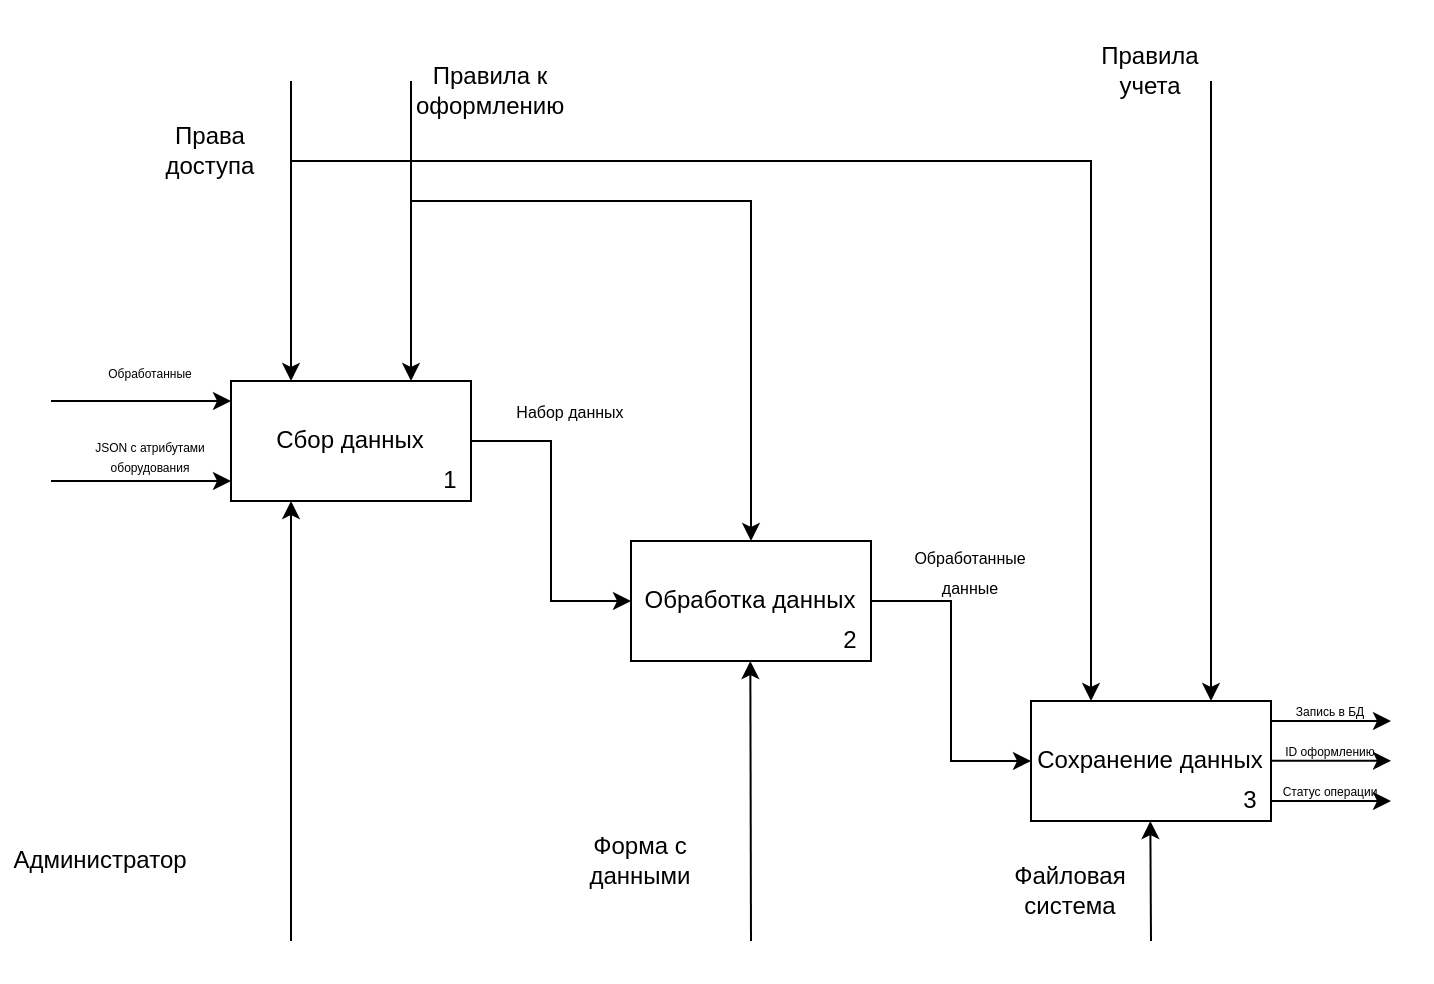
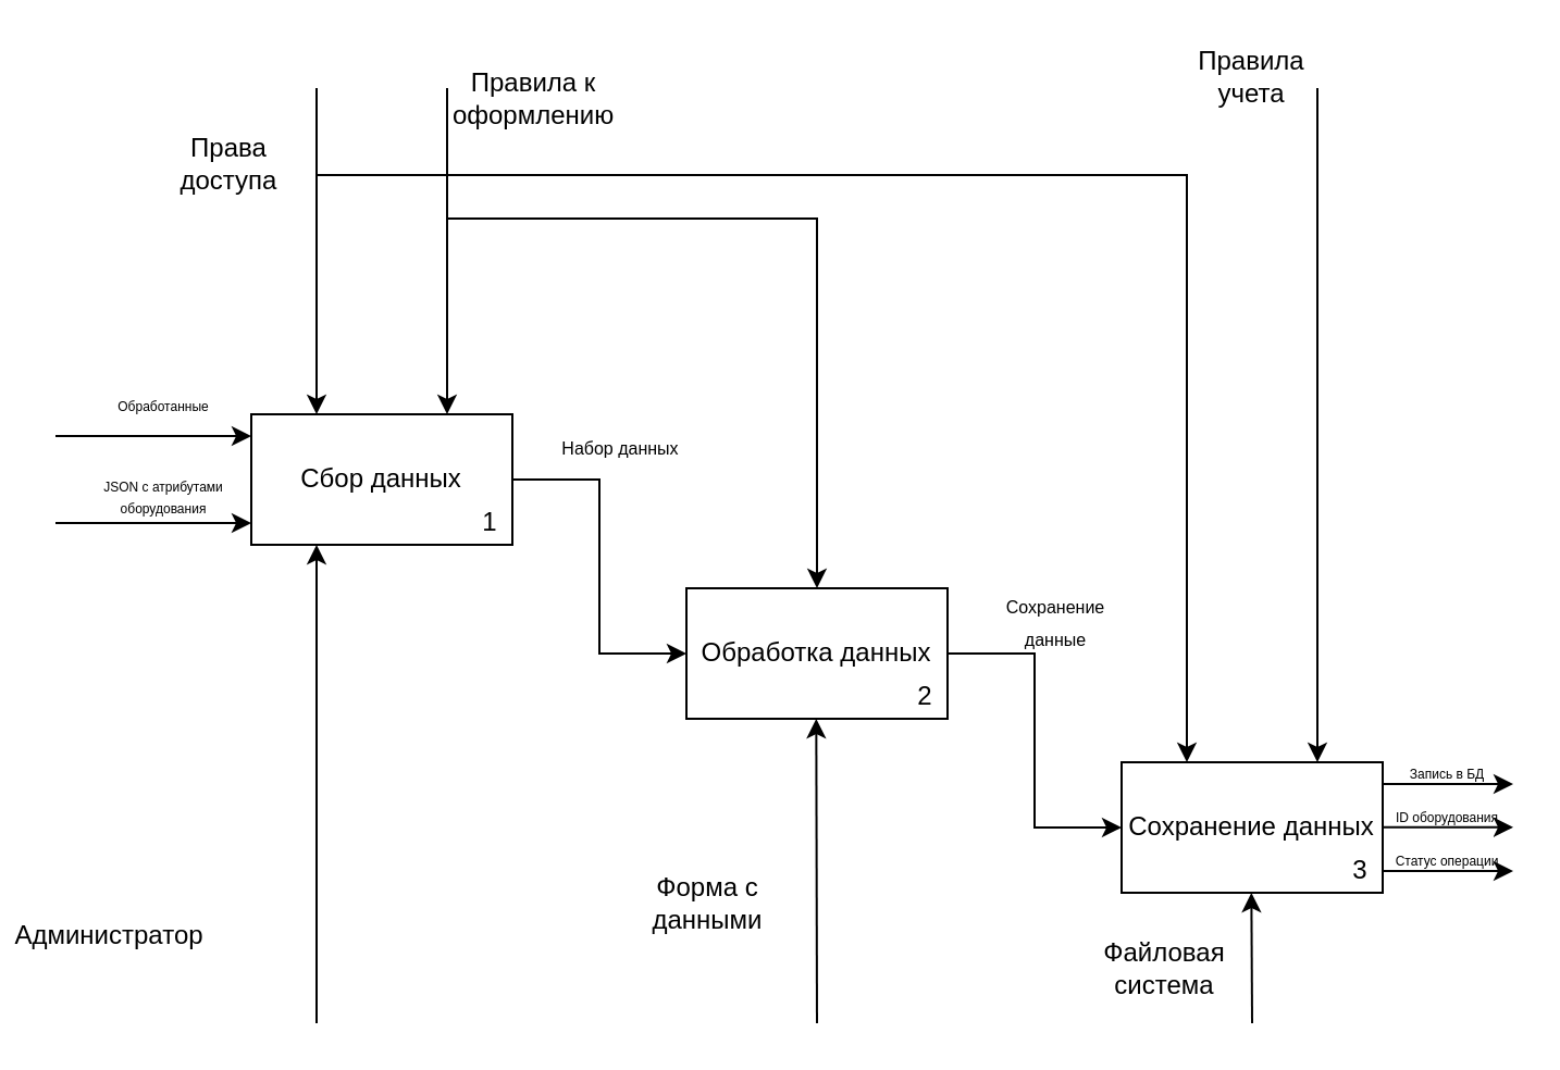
  <mxCell id="0" />
  <mxCell id="1" parent="0" />
  <mxCell id="2" value="Сбор данных" style="rounded=0;whiteSpace=wrap;html=1;" parent="1" vertex="1"><mxGeometry x="115" y="190" width="120" height="60" as="geometry" /></mxCell>
  <mxCell id="3" value="" style="endArrow=classic;html=1;rounded=0;entryX=0;entryY=0.5;entryDx=0;entryDy=0;" edge="1" parent="1"><mxGeometry width="50" height="50" relative="1" as="geometry"><mxPoint x="25" y="200" as="sourcePoint" /><mxPoint x="115" y="200" as="targetPoint" /></mxGeometry></mxCell>
  <mxCell id="4" value="" style="endArrow=classic;html=1;rounded=0;" edge="1" parent="1"><mxGeometry width="50" height="50" relative="1" as="geometry"><mxPoint x="145" y="470" as="sourcePoint" /><mxPoint x="145" y="250" as="targetPoint" /></mxGeometry></mxCell>
  <mxCell id="5" value="Администратор" style="text;html=1;align=center;verticalAlign=middle;whiteSpace=wrap;rounded=0;" vertex="1" parent="1"><mxGeometry x="20" y="415" width="60" height="30" as="geometry" /></mxCell>
  <mxCell id="6" value="Обработка данных" style="rounded=0;whiteSpace=wrap;html=1;" vertex="1" parent="1"><mxGeometry x="315" y="270" width="120" height="60" as="geometry" /></mxCell>
  <mxCell id="7" value="Сохранение данных" style="rounded=0;whiteSpace=wrap;html=1;" vertex="1" parent="1"><mxGeometry x="515" y="350" width="120" height="60" as="geometry" /></mxCell>
  <mxCell id="8" value="" style="endArrow=classic;html=1;rounded=0;entryX=0;entryY=0.5;entryDx=0;entryDy=0;" edge="1" parent="1" target="6"><mxGeometry width="50" height="50" relative="1" as="geometry"><mxPoint x="235" y="220" as="sourcePoint" /><mxPoint x="325" y="220" as="targetPoint" /><Array as="points"><mxPoint x="275" y="220" /><mxPoint x="275" y="300" /></Array></mxGeometry></mxCell>
  <mxCell id="9" value="" style="endArrow=classic;html=1;rounded=0;entryX=0;entryY=0.5;entryDx=0;entryDy=0;" edge="1" parent="1"><mxGeometry width="50" height="50" relative="1" as="geometry"><mxPoint x="435" y="300" as="sourcePoint" /><mxPoint x="515" y="380" as="targetPoint" /><Array as="points"><mxPoint x="475" y="300" /><mxPoint x="475" y="380" /></Array></mxGeometry></mxCell>
  <mxCell id="10" value="" style="endArrow=classic;html=1;rounded=0;" edge="1" parent="1"><mxGeometry width="50" height="50" relative="1" as="geometry"><mxPoint x="635" y="360" as="sourcePoint" /><mxPoint x="695" y="360" as="targetPoint" /></mxGeometry></mxCell>
  <mxCell id="11" value="" style="endArrow=classic;html=1;rounded=0;" edge="1" parent="1"><mxGeometry width="50" height="50" relative="1" as="geometry"><mxPoint x="635" y="379.88" as="sourcePoint" /><mxPoint x="695" y="379.88" as="targetPoint" /></mxGeometry></mxCell>
  <mxCell id="12" value="&lt;h6&gt;&lt;font style=&quot;font-size: 6px; font-weight: normal;&quot;&gt;Запись в БД&lt;/font&gt;&lt;/h6&gt;" style="text;html=1;align=center;verticalAlign=middle;whiteSpace=wrap;rounded=0;" vertex="1" parent="1"><mxGeometry x="635" y="350" width="60" height="10" as="geometry" /></mxCell>
- <mxCell id="13" value="&lt;h6&gt;&lt;span style=&quot;font-size: 6px; font-weight: 400;&quot;&gt;ID оформлению&lt;/span&gt;&lt;/h6&gt;" style="text;html=1;align=center;verticalAlign=middle;whiteSpace=wrap;rounded=0;" vertex="1" parent="1"><mxGeometry x="635" y="370" width="60" height="10" as="geometry" /></mxCell>
+ <mxCell id="13" value="&lt;h6&gt;&lt;span style=&quot;font-size: 6px; font-weight: 400;&quot;&gt;ID оборудования&lt;/span&gt;&lt;/h6&gt;" style="text;html=1;align=center;verticalAlign=middle;whiteSpace=wrap;rounded=0;" vertex="1" parent="1"><mxGeometry x="635" y="370" width="60" height="10" as="geometry" /></mxCell>
  <mxCell id="14" value="" style="endArrow=classic;html=1;rounded=0;" edge="1" parent="1"><mxGeometry width="50" height="50" relative="1" as="geometry"><mxPoint x="635" y="400" as="sourcePoint" /><mxPoint x="695" y="400" as="targetPoint" /></mxGeometry></mxCell>
  <mxCell id="15" value="&lt;h6&gt;&lt;span style=&quot;font-size: 6px; font-weight: 400;&quot;&gt;Статус операции&lt;/span&gt;&lt;/h6&gt;" style="text;html=1;align=center;verticalAlign=middle;whiteSpace=wrap;rounded=0;" vertex="1" parent="1"><mxGeometry x="635" y="390" width="60" height="10" as="geometry" /></mxCell>
  <mxCell id="16" value="&lt;h6&gt;&lt;font style=&quot;font-size: 6px; font-weight: normal;&quot;&gt;JSON с атрибутами оборудования&lt;/font&gt;&lt;/h6&gt;" style="text;html=1;align=center;verticalAlign=middle;whiteSpace=wrap;rounded=0;" vertex="1" parent="1"><mxGeometry x="45" y="220" width="60" height="15" as="geometry" /></mxCell>
  <mxCell id="17" value="&lt;font style=&quot;font-size: 6px;&quot;&gt;Обработанные&lt;/font&gt;" style="text;html=1;align=center;verticalAlign=middle;whiteSpace=wrap;rounded=0;" vertex="1" parent="1"><mxGeometry x="45" y="180" width="60" height="10" as="geometry" /></mxCell>
  <mxCell id="18" value="" style="endArrow=classic;html=1;rounded=0;entryX=0;entryY=0.5;entryDx=0;entryDy=0;" edge="1" parent="1"><mxGeometry width="50" height="50" relative="1" as="geometry"><mxPoint x="25" y="240" as="sourcePoint" /><mxPoint x="115" y="240" as="targetPoint" /></mxGeometry></mxCell>
  <mxCell id="19" value="1" style="text;html=1;align=center;verticalAlign=middle;whiteSpace=wrap;rounded=0;" vertex="1" parent="1"><mxGeometry x="215" y="230" width="20" height="20" as="geometry" /></mxCell>
  <mxCell id="20" value="2" style="text;html=1;align=center;verticalAlign=middle;whiteSpace=wrap;rounded=0;" vertex="1" parent="1"><mxGeometry x="415" y="310" width="20" height="20" as="geometry" /></mxCell>
  <mxCell id="21" value="3" style="text;html=1;align=center;verticalAlign=middle;whiteSpace=wrap;rounded=0;" vertex="1" parent="1"><mxGeometry x="615" y="390" width="20" height="20" as="geometry" /></mxCell>
  <mxCell id="22" value="" style="endArrow=classic;html=1;rounded=0;" edge="1" parent="1"><mxGeometry width="50" height="50" relative="1" as="geometry"><mxPoint x="145" y="40" as="sourcePoint" /><mxPoint x="145" y="190" as="targetPoint" /></mxGeometry></mxCell>
  <mxCell id="23" value="Права доступа" style="text;html=1;align=center;verticalAlign=middle;whiteSpace=wrap;rounded=0;" vertex="1" parent="1"><mxGeometry x="75" y="60" width="60" height="30" as="geometry" /></mxCell>
  <mxCell id="24" value="" style="endArrow=classic;html=1;rounded=0;entryX=0.25;entryY=0;entryDx=0;entryDy=0;" edge="1" parent="1" target="7"><mxGeometry width="50" height="50" relative="1" as="geometry"><mxPoint x="145" y="80" as="sourcePoint" /><mxPoint x="265" y="80" as="targetPoint" /><Array as="points"><mxPoint x="545" y="80" /></Array></mxGeometry></mxCell>
  <mxCell id="25" value="" style="endArrow=classic;html=1;rounded=0;" edge="1" parent="1"><mxGeometry width="50" height="50" relative="1" as="geometry"><mxPoint x="205" y="40" as="sourcePoint" /><mxPoint x="205" y="190" as="targetPoint" /></mxGeometry></mxCell>
  <mxCell id="26" value="Правила к оформлению" style="text;html=1;align=center;verticalAlign=middle;whiteSpace=wrap;rounded=0;" vertex="1" parent="1"><mxGeometry x="215" y="30" width="60" height="30" as="geometry" /></mxCell>
  <mxCell id="27" value="" style="endArrow=classic;html=1;rounded=0;entryX=0.5;entryY=0;entryDx=0;entryDy=0;" edge="1" parent="1" target="6"><mxGeometry width="50" height="50" relative="1" as="geometry"><mxPoint x="205" y="100" as="sourcePoint" /><mxPoint x="555" y="360" as="targetPoint" /><Array as="points"><mxPoint x="375" y="100" /></Array></mxGeometry></mxCell>
  <mxCell id="28" value="" style="endArrow=classic;html=1;rounded=0;" edge="1" parent="1"><mxGeometry width="50" height="50" relative="1" as="geometry"><mxPoint x="375" y="470" as="sourcePoint" /><mxPoint x="374.66" y="330" as="targetPoint" /></mxGeometry></mxCell>
- <mxCell id="29" value="Форма с данными" style="text;html=1;align=center;verticalAlign=middle;whiteSpace=wrap;rounded=0;" vertex="1" parent="1"><mxGeometry x="290" y="415" width="60" height="30" as="geometry" /></mxCell>
+ <mxCell id="29" value="Форма с данными" style="text;html=1;align=center;verticalAlign=middle;whiteSpace=wrap;rounded=0;" vertex="1" parent="1"><mxGeometry x="295" y="400" width="60" height="30" as="geometry" /></mxCell>
  <mxCell id="30" value="&lt;font style=&quot;font-size: 8px;&quot;&gt;Набор данных&lt;/font&gt;" style="text;html=1;align=center;verticalAlign=middle;whiteSpace=wrap;rounded=0;" vertex="1" parent="1"><mxGeometry x="255" y="200" width="60" height="10" as="geometry" /></mxCell>
- <mxCell id="31" value="&lt;font style=&quot;font-size: 8px;&quot;&gt;Обработанные данные&lt;/font&gt;" style="text;html=1;align=center;verticalAlign=middle;whiteSpace=wrap;rounded=0;" vertex="1" parent="1"><mxGeometry x="455" y="280" width="60" height="10" as="geometry" /></mxCell>
+ <mxCell id="31" value="&lt;font style=&quot;font-size: 8px;&quot;&gt;Сохранение данные&lt;/font&gt;" style="text;html=1;align=center;verticalAlign=middle;whiteSpace=wrap;rounded=0;" vertex="1" parent="1"><mxGeometry x="455" y="280" width="60" height="10" as="geometry" /></mxCell>
  <mxCell id="32" value="" style="endArrow=classic;html=1;rounded=0;" edge="1" parent="1"><mxGeometry width="50" height="50" relative="1" as="geometry"><mxPoint x="575" y="470" as="sourcePoint" /><mxPoint x="574.66" y="410" as="targetPoint" /></mxGeometry></mxCell>
  <mxCell id="33" value="Файловая система" style="text;html=1;align=center;verticalAlign=middle;whiteSpace=wrap;rounded=0;" vertex="1" parent="1"><mxGeometry x="505" y="430" width="60" height="30" as="geometry" /></mxCell>
  <mxCell id="34" value="" style="endArrow=classic;html=1;rounded=0;entryX=0.75;entryY=0;entryDx=0;entryDy=0;" edge="1" parent="1" target="7"><mxGeometry width="50" height="50" relative="1" as="geometry"><mxPoint x="605" y="40" as="sourcePoint" /><mxPoint x="634.31" y="90" as="targetPoint" /></mxGeometry></mxCell>
  <mxCell id="35" value="Правила учета" style="text;html=1;align=center;verticalAlign=middle;whiteSpace=wrap;rounded=0;" vertex="1" parent="1"><mxGeometry x="545" y="20" width="60" height="30" as="geometry" /></mxCell>
